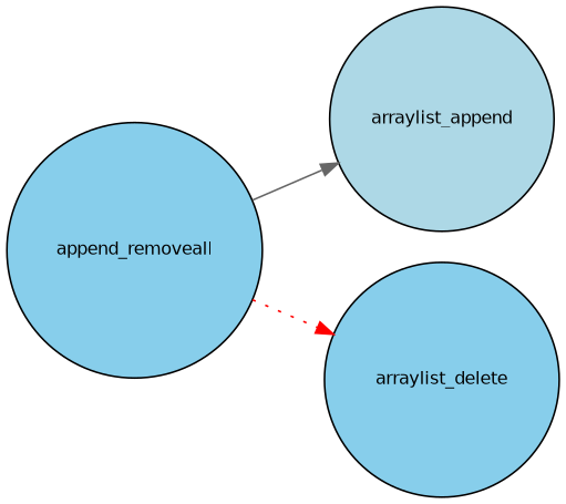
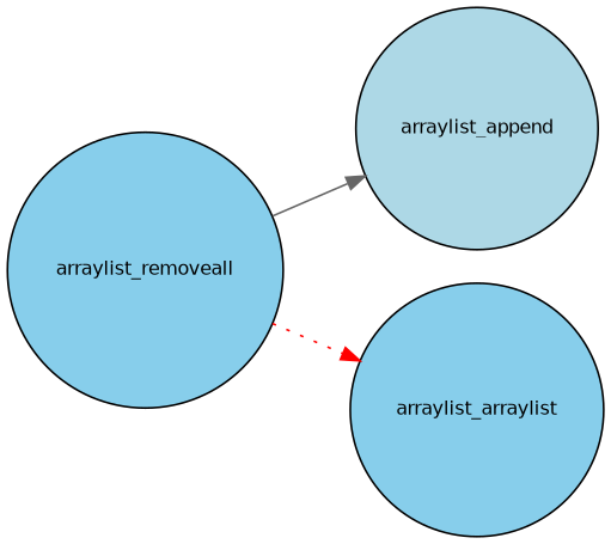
  digraph {
    rankdir=LR
    node [color=black fillcolor=skyblue fontname=Helvetica fontsize=10 shape=circle style=filled]
    edge [fontname=Helvetica fontsize=10 labelfontname=Helvetica labelfontsize=10]
-   n1 [fontcolor=black height=0.2 label=append_removeall width=0.4]
+   n1 [fontcolor=black height=0.2 label=arraylist_removeall width=0.4]
    n2 [fillcolor=lightblue height=0.2 label=arraylist_append width=0.4]
-   n3 [height=0.2 label=arraylist_delete width=0.4]
+   n3 [height=0.2 label=arraylist_arraylist width=0.4]
    n1 -> n2 [color=gray40 style=solid]
    n1 -> n3 [color=red style=dotted]
  }
